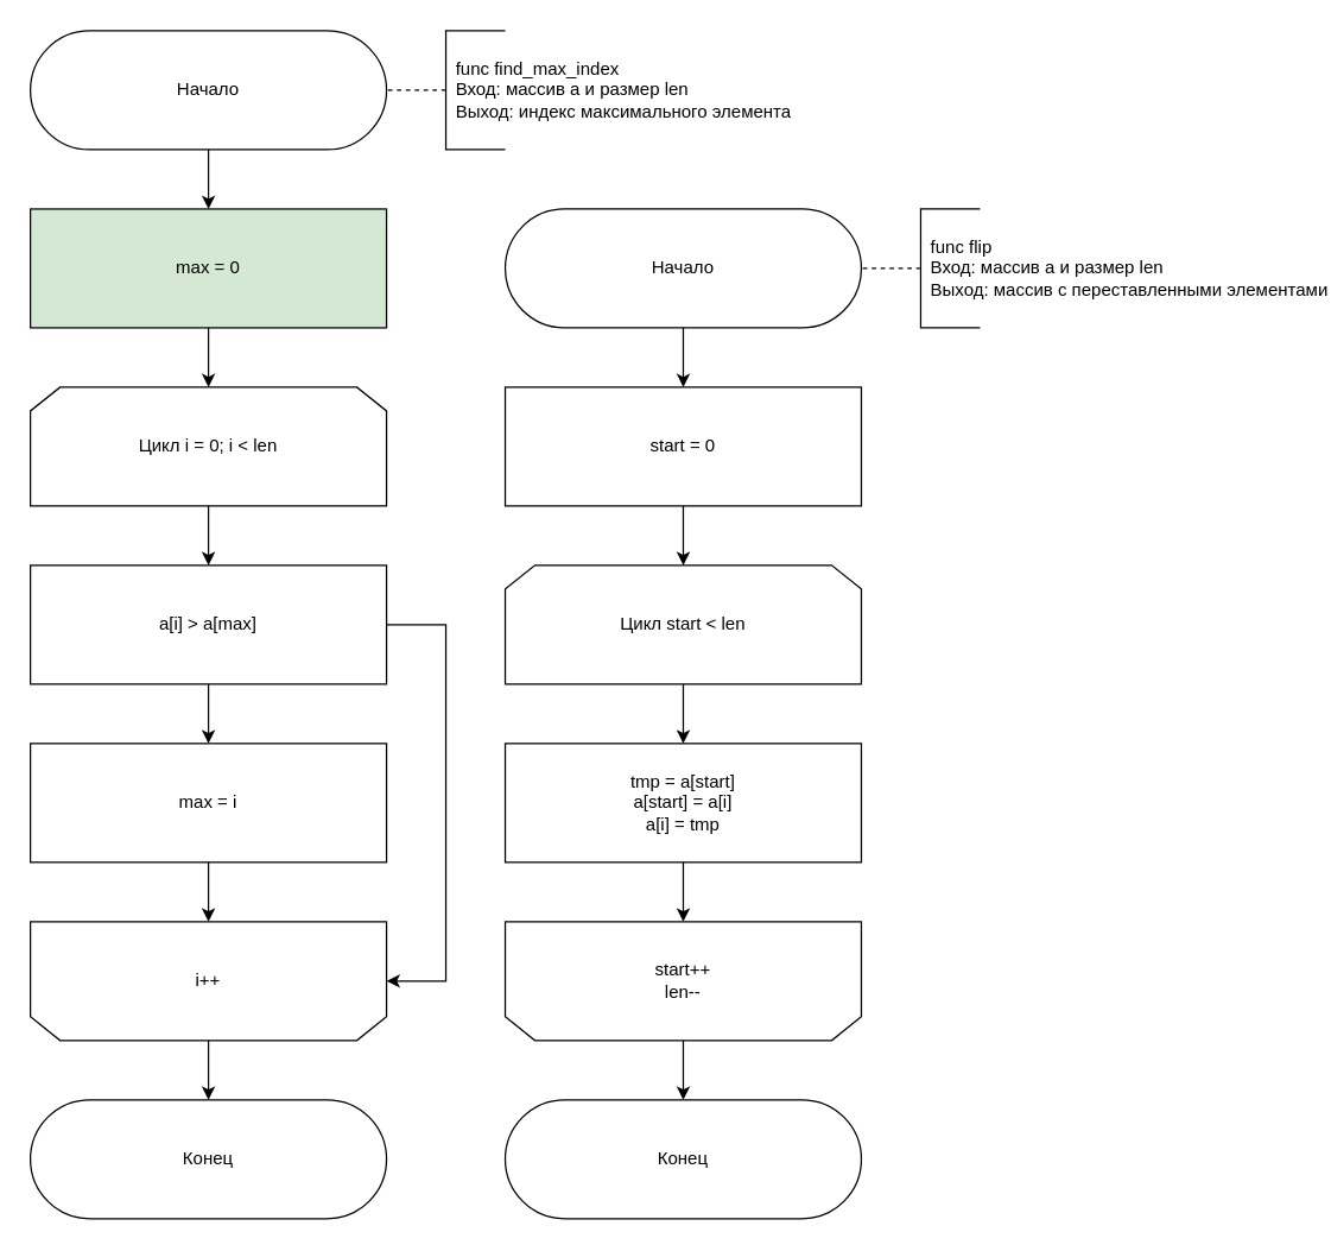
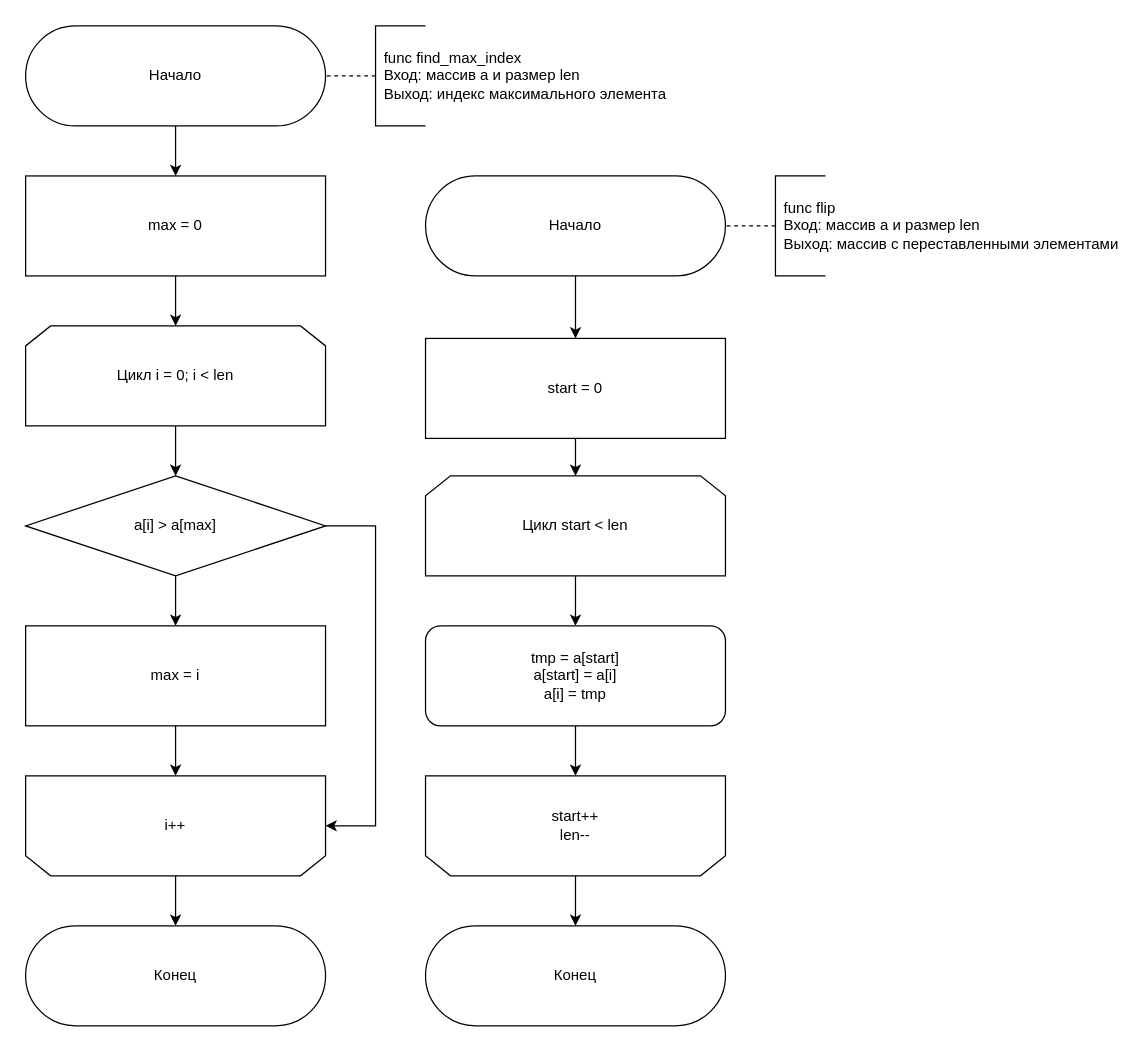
  <mxCell id="0" />
  <mxCell id="1" parent="0" />
  <mxCell id="2" style="edgeStyle=orthogonalEdgeStyle;rounded=0;orthogonalLoop=1;jettySize=auto;html=1;exitX=0.5;exitY=1;exitDx=0;exitDy=0;entryX=0.5;entryY=0;entryDx=0;entryDy=0;strokeColor=default;endArrow=classic;endFill=1;" edge="1" parent="1" source="3" target="5"><mxGeometry relative="1" as="geometry" /></mxCell>
  <mxCell id="3" value="Начало" style="rounded=1;whiteSpace=wrap;html=1;shadow=0;arcSize=50;strokeWidth=1;" vertex="1" parent="1"><mxGeometry x="20" y="20" width="240" height="80" as="geometry" /></mxCell>
  <mxCell id="4" style="edgeStyle=orthogonalEdgeStyle;rounded=0;orthogonalLoop=1;jettySize=auto;html=1;exitX=0.5;exitY=1;exitDx=0;exitDy=0;entryX=0.5;entryY=0;entryDx=0;entryDy=0;strokeColor=default;endArrow=classic;endFill=1;" edge="1" parent="1" source="5" target="7"><mxGeometry relative="1" as="geometry" /></mxCell>
- <mxCell id="5" value="max = 0" style="rounded=0;whiteSpace=wrap;html=1;shadow=0;strokeWidth=1;fillColor=#d5e8d4;" vertex="1" parent="1"><mxGeometry x="20" y="140" width="240" height="80" as="geometry" /></mxCell>
+ <mxCell id="5" value="max = 0" style="rounded=0;whiteSpace=wrap;html=1;shadow=0;strokeWidth=1;" vertex="1" parent="1"><mxGeometry x="20" y="140" width="240" height="80" as="geometry" /></mxCell>
  <mxCell id="6" style="edgeStyle=orthogonalEdgeStyle;rounded=0;orthogonalLoop=1;jettySize=auto;html=1;exitX=0.5;exitY=1;exitDx=0;exitDy=0;entryX=0.5;entryY=0;entryDx=0;entryDy=0;strokeColor=default;endArrow=classic;endFill=1;" edge="1" parent="1" source="7" target="10"><mxGeometry relative="1" as="geometry" /></mxCell>
  <mxCell id="7" value="Цикл i = 0; i &amp;lt; len" style="shape=loopLimit;whiteSpace=wrap;html=1;rounded=0;shadow=0;rotation=0;strokeWidth=1;" vertex="1" parent="1"><mxGeometry x="20" y="260" width="240" height="80" as="geometry" /></mxCell>
  <mxCell id="8" style="edgeStyle=orthogonalEdgeStyle;rounded=0;orthogonalLoop=1;jettySize=auto;html=1;exitX=1;exitY=0.5;exitDx=0;exitDy=0;entryX=0;entryY=0.5;entryDx=0;entryDy=0;strokeColor=default;endArrow=classic;endFill=1;" edge="1" parent="1" source="10" target="14"><mxGeometry relative="1" as="geometry"><Array as="points"><mxPoint x="300" y="420" /><mxPoint x="300" y="660" /></Array></mxGeometry></mxCell>
  <mxCell id="9" style="edgeStyle=orthogonalEdgeStyle;rounded=0;orthogonalLoop=1;jettySize=auto;html=1;exitX=0.5;exitY=1;exitDx=0;exitDy=0;entryX=0.5;entryY=0;entryDx=0;entryDy=0;strokeColor=default;endArrow=classic;endFill=1;" edge="1" parent="1" source="10" target="12"><mxGeometry relative="1" as="geometry" /></mxCell>
- <mxCell id="10" value="a[i] &amp;gt; a[max]" style="whiteSpace=wrap;html=1;shadow=0;strokeWidth=1;rounded=0;" vertex="1" parent="1"><mxGeometry x="20" y="380" width="240" height="80" as="geometry" /></mxCell>
+ <mxCell id="10" value="a[i] &amp;gt; a[max]" style="rhombus;whiteSpace=wrap;html=1;rounded=0;shadow=0;strokeWidth=1;" vertex="1" parent="1"><mxGeometry x="20" y="380" width="240" height="80" as="geometry" /></mxCell>
  <mxCell id="11" style="edgeStyle=orthogonalEdgeStyle;rounded=0;orthogonalLoop=1;jettySize=auto;html=1;exitX=0.5;exitY=1;exitDx=0;exitDy=0;entryX=0.5;entryY=1;entryDx=0;entryDy=0;strokeColor=default;endArrow=classic;endFill=1;" edge="1" parent="1" source="12" target="14"><mxGeometry relative="1" as="geometry" /></mxCell>
  <mxCell id="12" value="max = i" style="rounded=0;whiteSpace=wrap;html=1;shadow=0;strokeWidth=1;" vertex="1" parent="1"><mxGeometry x="20" y="500" width="240" height="80" as="geometry" /></mxCell>
  <mxCell id="13" style="edgeStyle=orthogonalEdgeStyle;rounded=0;orthogonalLoop=1;jettySize=auto;html=1;exitX=0.5;exitY=0;exitDx=0;exitDy=0;entryX=0.5;entryY=0;entryDx=0;entryDy=0;strokeColor=default;endArrow=classic;endFill=1;" edge="1" parent="1" source="14" target="15"><mxGeometry relative="1" as="geometry" /></mxCell>
  <mxCell id="14" value="i++" style="shape=loopLimit;whiteSpace=wrap;rounded=0;shadow=0;rotation=0;perimeter=rectanglePerimeter;html=1;horizontal=1;verticalAlign=middle;direction=west;strokeWidth=1;" vertex="1" parent="1"><mxGeometry x="20" y="620" width="240" height="80" as="geometry" /></mxCell>
  <mxCell id="15" value="Конец" style="rounded=1;whiteSpace=wrap;html=1;shadow=0;arcSize=50;strokeWidth=1;" vertex="1" parent="1"><mxGeometry x="20" y="740" width="240" height="80" as="geometry" /></mxCell>
  <mxCell id="16" style="orthogonalLoop=1;jettySize=auto;html=1;exitX=0;exitY=0.5;exitDx=0;exitDy=0;exitPerimeter=0;entryX=1;entryY=0.5;entryDx=0;entryDy=0;strokeColor=default;rounded=0;dashed=1;endArrow=none;endFill=0;" edge="1" parent="1" source="17"><mxGeometry relative="1" as="geometry"><mxPoint x="260" y="60" as="targetPoint" /></mxGeometry></mxCell>
  <mxCell id="17" value="func find_max_index&lt;br&gt;Вход: массив a и размер len&amp;nbsp;&lt;br&gt;Выход: индекс максимального элемента" style="strokeWidth=1;html=1;shape=mxgraph.flowchart.annotation_1;align=left;pointerEvents=1;rounded=0;shadow=0;spacingLeft=5;" vertex="1" parent="1"><mxGeometry x="300" y="20" width="40" height="80" as="geometry" /></mxCell>
  <mxCell id="18" style="edgeStyle=orthogonalEdgeStyle;rounded=0;orthogonalLoop=1;jettySize=auto;html=1;exitX=0.5;exitY=1;exitDx=0;exitDy=0;strokeColor=default;endArrow=classic;endFill=1;" edge="1" parent="1" source="19" target="30"><mxGeometry relative="1" as="geometry" /></mxCell>
  <mxCell id="19" value="Начало" style="rounded=1;whiteSpace=wrap;html=1;shadow=0;arcSize=50;strokeWidth=1;" vertex="1" parent="1"><mxGeometry x="340" y="140" width="240" height="80" as="geometry" /></mxCell>
  <mxCell id="20" style="orthogonalLoop=1;jettySize=auto;html=1;exitX=0;exitY=0.5;exitDx=0;exitDy=0;exitPerimeter=0;entryX=1;entryY=0.5;entryDx=0;entryDy=0;strokeColor=default;rounded=0;dashed=1;endArrow=none;endFill=0;" edge="1" parent="1" source="21"><mxGeometry relative="1" as="geometry"><mxPoint x="580" y="180" as="targetPoint" /></mxGeometry></mxCell>
  <mxCell id="21" value="func flip&lt;br&gt;Вход: массив a и размер len&amp;nbsp;&lt;br&gt;Выход: массив с переставленными элементами" style="strokeWidth=1;html=1;shape=mxgraph.flowchart.annotation_1;align=left;pointerEvents=1;rounded=0;shadow=0;spacingLeft=5;" vertex="1" parent="1"><mxGeometry x="620" y="140" width="40" height="80" as="geometry" /></mxCell>
  <mxCell id="22" style="edgeStyle=orthogonalEdgeStyle;rounded=0;orthogonalLoop=1;jettySize=auto;html=1;exitX=0.5;exitY=1;exitDx=0;exitDy=0;strokeColor=default;endArrow=classic;endFill=1;" edge="1" parent="1" source="23" target="25"><mxGeometry relative="1" as="geometry" /></mxCell>
  <mxCell id="23" value="Цикл start &amp;lt; len" style="shape=loopLimit;whiteSpace=wrap;html=1;rounded=0;shadow=0;rotation=0;strokeWidth=1;" vertex="1" parent="1"><mxGeometry x="340" y="380" width="240" height="80" as="geometry" /></mxCell>
  <mxCell id="24" style="edgeStyle=orthogonalEdgeStyle;rounded=0;orthogonalLoop=1;jettySize=auto;html=1;exitX=0.5;exitY=1;exitDx=0;exitDy=0;strokeColor=default;endArrow=classic;endFill=1;" edge="1" parent="1" source="25" target="27"><mxGeometry relative="1" as="geometry" /></mxCell>
- <mxCell id="25" value="tmp = a[start]&lt;br&gt;a[start] = a[i]&lt;br&gt;a[i] = tmp" style="rounded=0;whiteSpace=wrap;html=1;shadow=0;strokeWidth=1;" vertex="1" parent="1"><mxGeometry x="340" y="500" width="240" height="80" as="geometry" /></mxCell>
+ <mxCell id="25" value="tmp = a[start]&lt;br&gt;a[start] = a[i]&lt;br&gt;a[i] = tmp" style="whiteSpace=wrap;html=1;shadow=0;strokeWidth=1;rounded=1;" vertex="1" parent="1"><mxGeometry x="340" y="500" width="240" height="80" as="geometry" /></mxCell>
  <mxCell id="26" style="edgeStyle=orthogonalEdgeStyle;rounded=0;orthogonalLoop=1;jettySize=auto;html=1;exitX=0.5;exitY=0;exitDx=0;exitDy=0;entryX=0.5;entryY=0;entryDx=0;entryDy=0;strokeColor=default;endArrow=classic;endFill=1;" edge="1" parent="1" source="27" target="28"><mxGeometry relative="1" as="geometry" /></mxCell>
  <mxCell id="27" value="start++&lt;br&gt;len--" style="shape=loopLimit;whiteSpace=wrap;rounded=0;shadow=0;rotation=0;perimeter=rectanglePerimeter;html=1;horizontal=1;verticalAlign=middle;direction=west;strokeWidth=1;" vertex="1" parent="1"><mxGeometry x="340" y="620" width="240" height="80" as="geometry" /></mxCell>
  <mxCell id="28" value="Конец" style="rounded=1;whiteSpace=wrap;html=1;shadow=0;arcSize=50;strokeWidth=1;" vertex="1" parent="1"><mxGeometry x="340" y="740" width="240" height="80" as="geometry" /></mxCell>
  <mxCell id="29" style="edgeStyle=orthogonalEdgeStyle;rounded=0;orthogonalLoop=1;jettySize=auto;html=1;exitX=0.5;exitY=1;exitDx=0;exitDy=0;entryX=0.5;entryY=0;entryDx=0;entryDy=0;strokeColor=default;endArrow=classic;endFill=1;" edge="1" parent="1" source="30" target="23"><mxGeometry relative="1" as="geometry" /></mxCell>
- <mxCell id="30" value="start = 0" style="rounded=0;whiteSpace=wrap;html=1;shadow=0;strokeWidth=1;" vertex="1" parent="1"><mxGeometry x="340" y="260" width="240" height="80" as="geometry" /></mxCell>
+ <mxCell id="30" value="start = 0" style="rounded=0;whiteSpace=wrap;html=1;shadow=0;strokeWidth=1;" vertex="1" parent="1"><mxGeometry x="340" y="270" width="240" height="80" as="geometry" /></mxCell>
